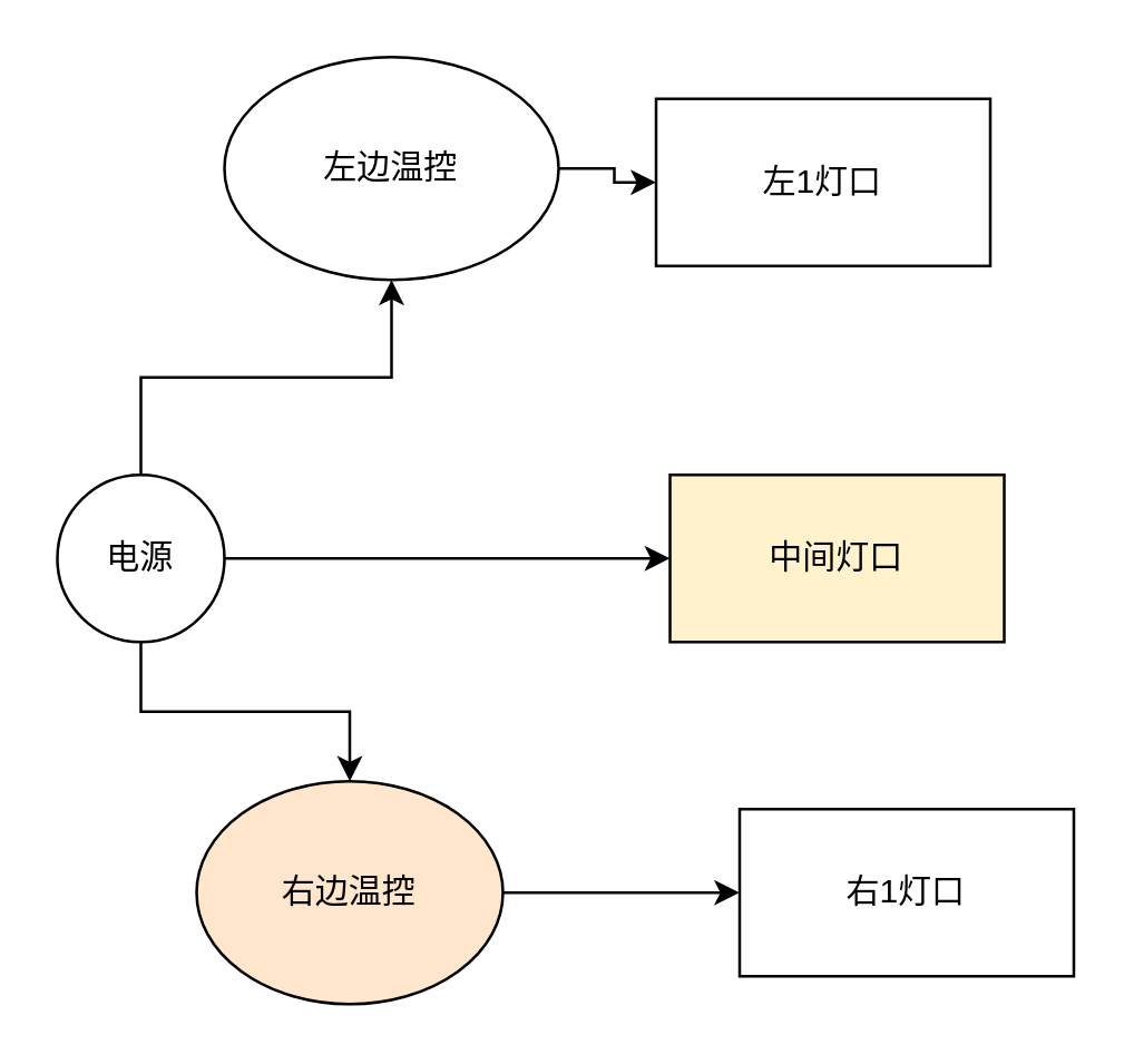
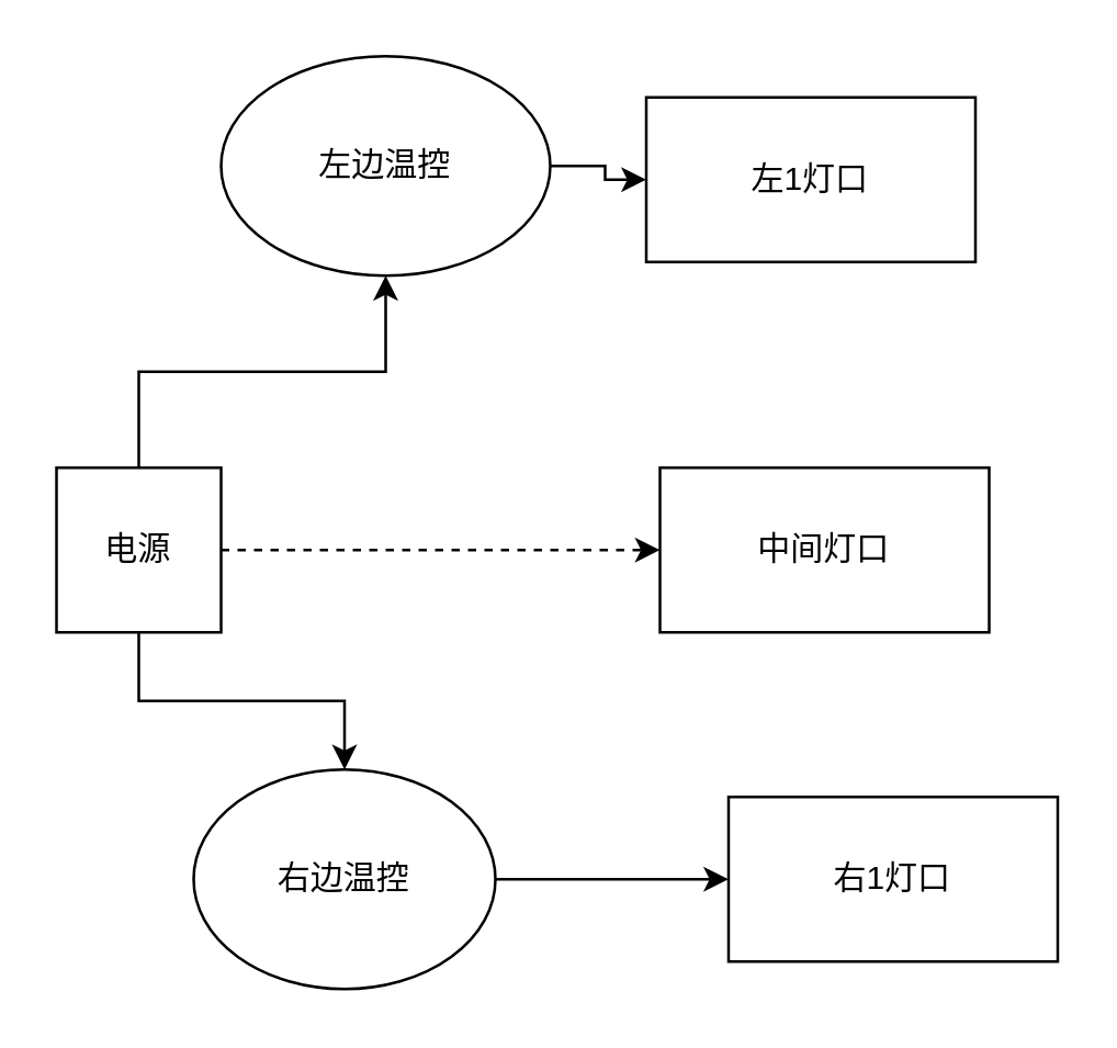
  <mxCell id="0" />
  <mxCell id="1" parent="0" />
- <mxCell id="2" style="edgeStyle=orthogonalEdgeStyle;rounded=0;orthogonalLoop=1;jettySize=auto;html=1;" edge="1" parent="1" source="5" target="7"><mxGeometry relative="1" as="geometry" /></mxCell>
+ <mxCell id="2" style="edgeStyle=orthogonalEdgeStyle;rounded=0;orthogonalLoop=1;jettySize=auto;html=1;dashed=1;" edge="1" parent="1" source="5" target="7"><mxGeometry relative="1" as="geometry" /></mxCell>
  <mxCell id="3" style="edgeStyle=orthogonalEdgeStyle;rounded=0;orthogonalLoop=1;jettySize=auto;html=1;" edge="1" parent="1" source="5" target="12"><mxGeometry relative="1" as="geometry" /></mxCell>
  <mxCell id="4" style="edgeStyle=orthogonalEdgeStyle;rounded=0;orthogonalLoop=1;jettySize=auto;html=1;" edge="1" parent="1" source="5" target="10"><mxGeometry relative="1" as="geometry" /></mxCell>
- <mxCell id="5" value="电源" style="ellipse;whiteSpace=wrap;html=1;aspect=fixed;" vertex="1" parent="1"><mxGeometry x="20" y="170" width="60" height="60" as="geometry" /></mxCell>
+ <mxCell id="5" value="电源" style="whiteSpace=wrap;html=1;aspect=fixed;" vertex="1" parent="1"><mxGeometry x="20" y="170" width="60" height="60" as="geometry" /></mxCell>
  <mxCell id="6" value="左1灯口" style="rounded=0;whiteSpace=wrap;html=1;" vertex="1" parent="1"><mxGeometry x="235" y="35" width="120" height="60" as="geometry" /></mxCell>
- <mxCell id="7" value="中间灯口" style="rounded=0;whiteSpace=wrap;html=1;fillColor=#fff2cc;" vertex="1" parent="1"><mxGeometry x="240" y="170" width="120" height="60" as="geometry" /></mxCell>
+ <mxCell id="7" value="中间灯口" style="rounded=0;whiteSpace=wrap;html=1;" vertex="1" parent="1"><mxGeometry x="240" y="170" width="120" height="60" as="geometry" /></mxCell>
  <mxCell id="8" value="右1灯口" style="rounded=0;whiteSpace=wrap;html=1;" vertex="1" parent="1"><mxGeometry x="265" y="290" width="120" height="60" as="geometry" /></mxCell>
  <mxCell id="9" style="edgeStyle=orthogonalEdgeStyle;rounded=0;orthogonalLoop=1;jettySize=auto;html=1;" edge="1" parent="1" source="10" target="6"><mxGeometry relative="1" as="geometry" /></mxCell>
  <mxCell id="10" value="左边温控" style="ellipse;whiteSpace=wrap;html=1;" vertex="1" parent="1"><mxGeometry x="80" y="20" width="120" height="80" as="geometry" /></mxCell>
  <mxCell id="11" style="edgeStyle=orthogonalEdgeStyle;rounded=0;orthogonalLoop=1;jettySize=auto;html=1;" edge="1" parent="1" source="12" target="8"><mxGeometry relative="1" as="geometry" /></mxCell>
- <mxCell id="12" value="右边温控" style="ellipse;whiteSpace=wrap;html=1;fillColor=#ffe6cc;" vertex="1" parent="1"><mxGeometry x="70" y="280" width="110" height="80" as="geometry" /></mxCell>
+ <mxCell id="12" value="右边温控" style="ellipse;whiteSpace=wrap;html=1;" vertex="1" parent="1"><mxGeometry x="70" y="280" width="110" height="80" as="geometry" /></mxCell>
